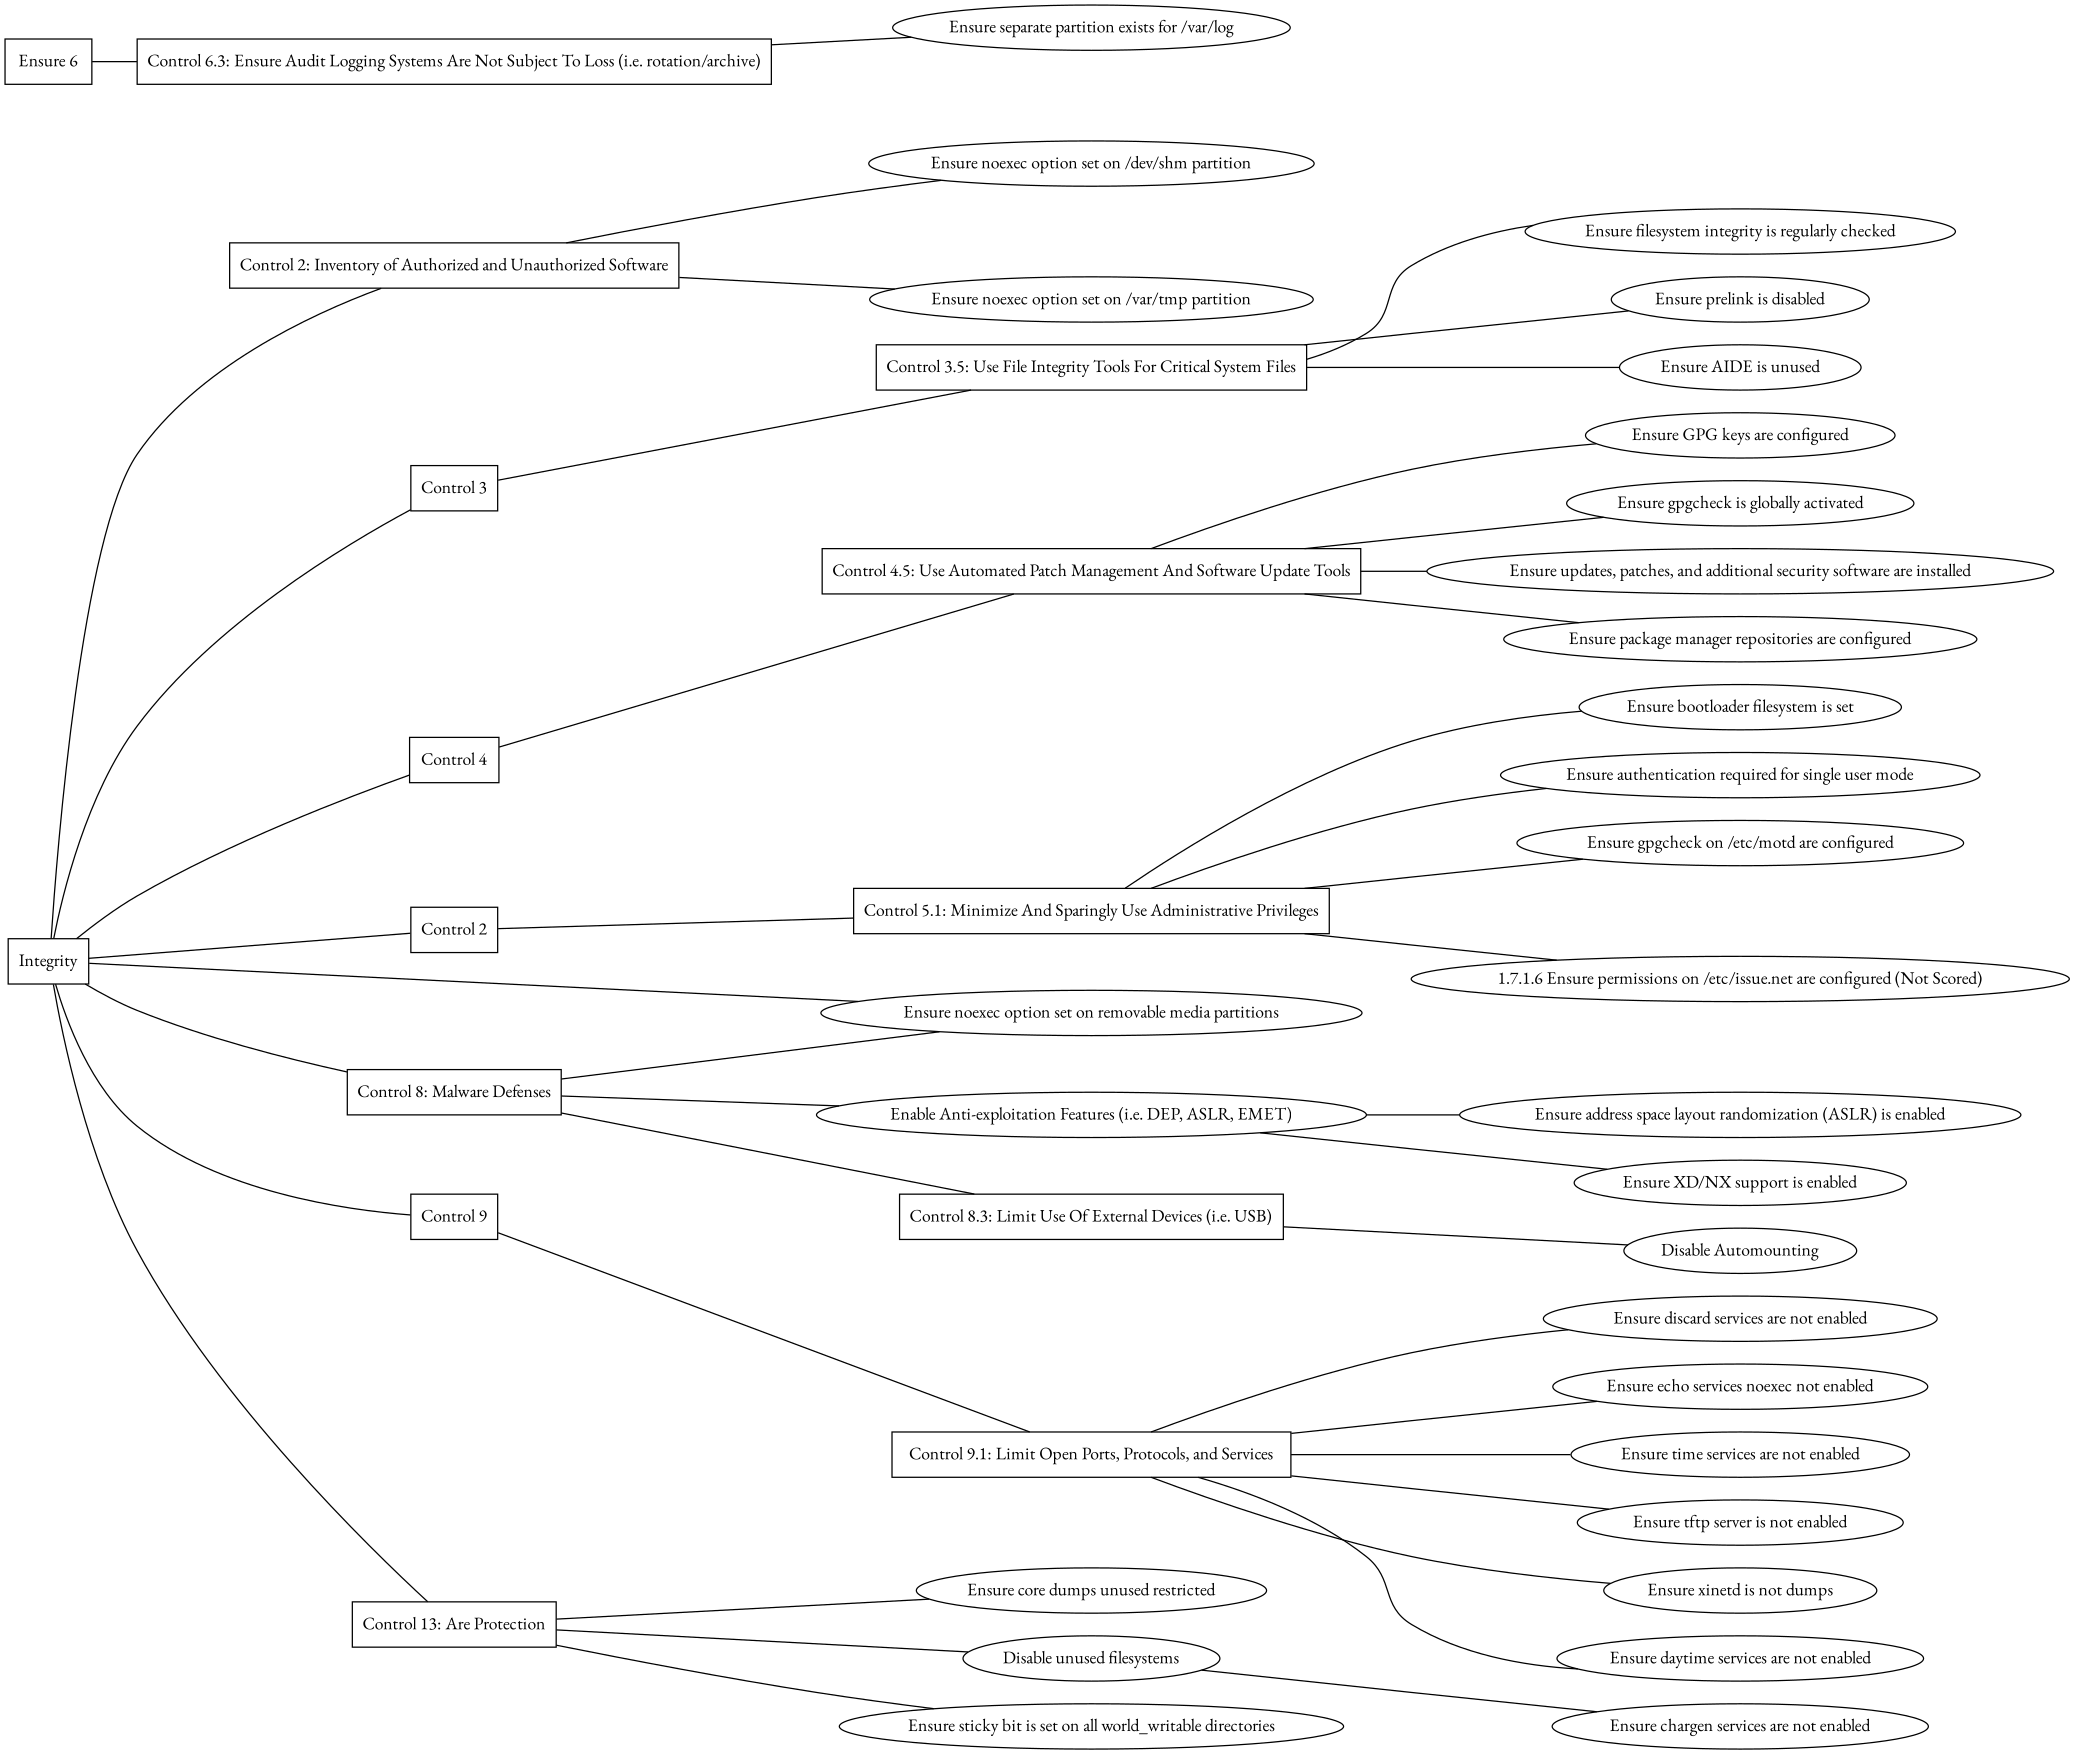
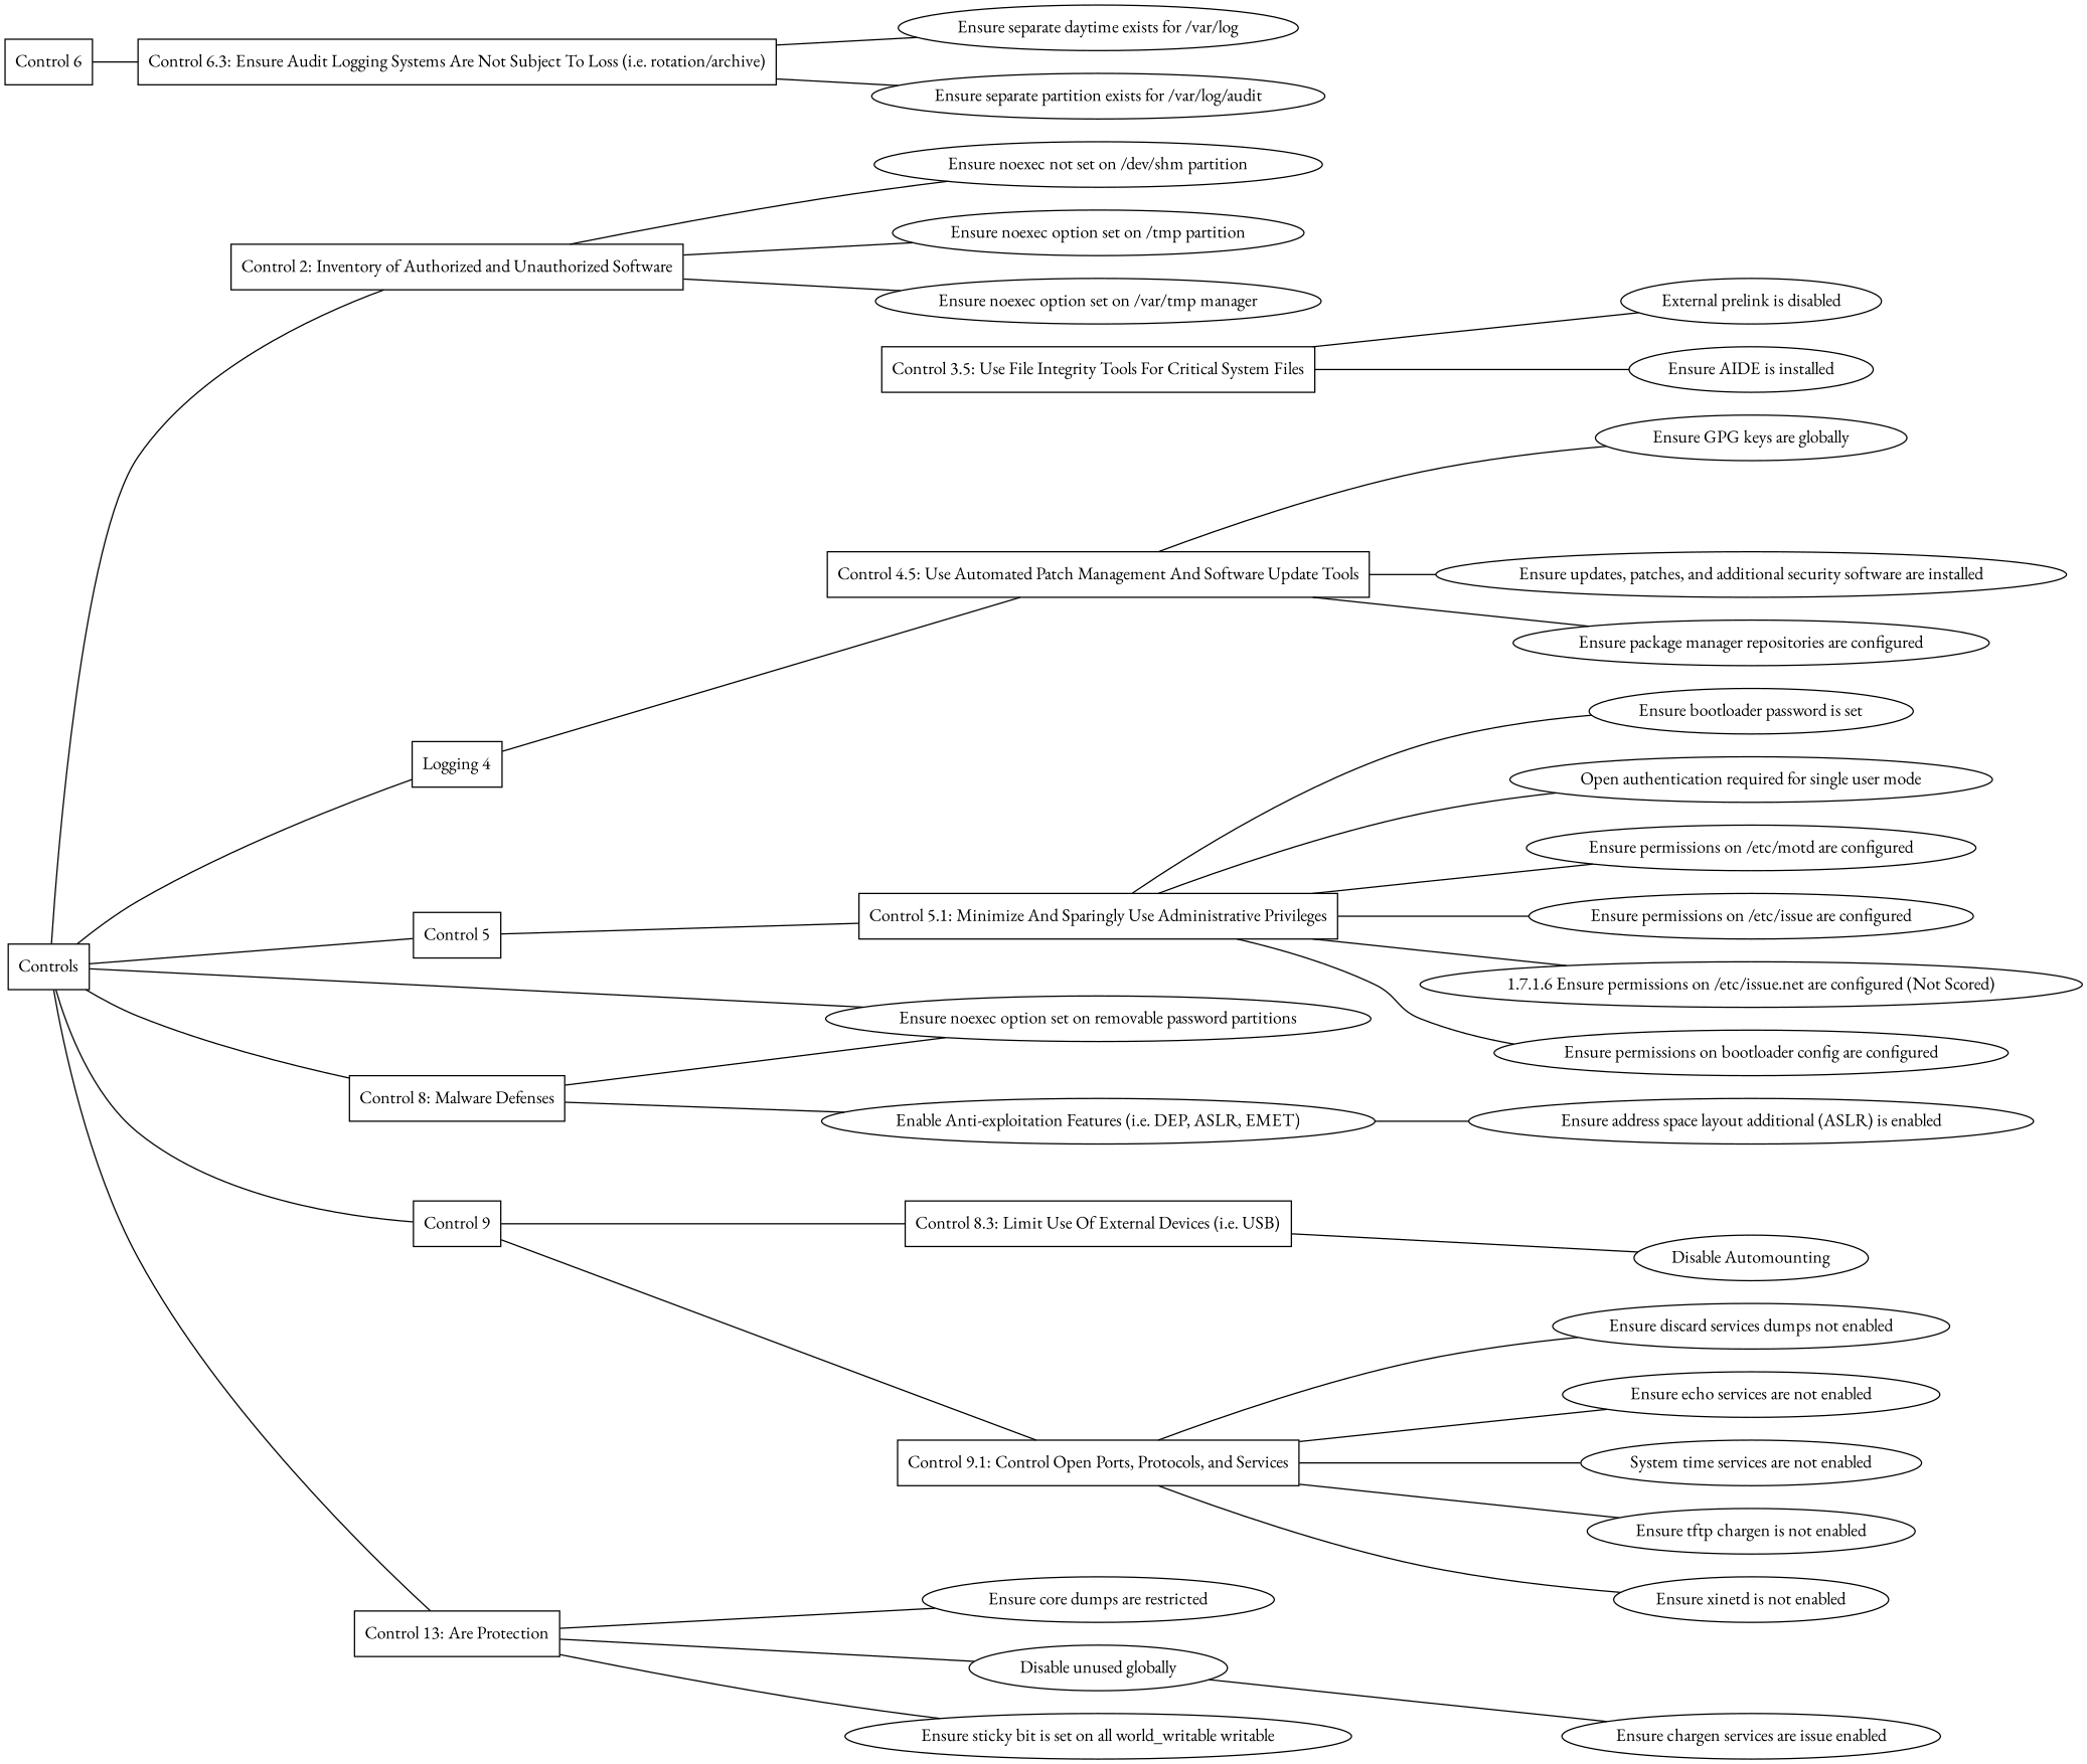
  graph {
    fontname="EB Garamond"
    rankdir=LR
    node [fontname="EB Garamond"]
    edge [fontname="EB Garamond"]
-   n1 [label=Integrity shape=box]
+   n1 [label=Controls shape=box]
    n2 [label="Control 2: Inventory of Authorized and Unauthorized Software" shape=box]
-   n3 [label="Control 3" shape=box]
-   n4 [label="Control 4" shape=box]
-   n5 [label="Control 2" shape=box]
+   n4 [label="Logging 4" shape=box]
+   n5 [label="Control 5" shape=box]
    n6 [label="Control 8: Malware Defenses" shape=box]
    n7 [label="Control 9" shape=box]
    n8 [label="Control 13: Are Protection" shape=box]
-   n9 [label="Ensure noexec option set on removable media partitions"]
-   n11 [label="Ensure noexec option set on /var/tmp partition"]
-   n12 [label="Ensure noexec option set on /dev/shm partition"]
+   n9 [label="Ensure noexec option set on removable password partitions"]
+   n10 [label="Ensure noexec option set on /tmp partition"]
+   n11 [label="Ensure noexec option set on /var/tmp manager"]
+   n12 [label="Ensure noexec not set on /dev/shm partition"]
    n13 [label="Control 3.5: Use File Integrity Tools For Critical System Files" shape=box]
    n14 [label="Control 4.5: Use Automated Patch Management And Software Update Tools" shape=box]
    n15 [label="Control 5.1: Minimize And Sparingly Use Administrative Privileges" shape=box]
-   n16 [label="Ensure 6" shape=box]
+   n16 [label="Control 6" shape=box]
    n17 [label="Control 6.3: Ensure Audit Logging Systems Are Not Subject To Loss (i.e. rotation/archive)" shape=box]
    n18 [label="Control 8.3: Limit Use Of External Devices (i.e. USB)" shape=box]
    n19 [label="Enable Anti-exploitation Features (i.e. DEP, ASLR, EMET)"]
-   n20 [label="Control 9.1: Limit Open Ports, Protocols, and Services" shape=box]
-   n21 [label="Disable unused filesystems"]
-   n22 [label="Ensure sticky bit is set on all world_writable directories"]
-   n23 [label="Ensure core dumps unused restricted"]
-   n24 [label="Ensure AIDE is unused"]
-   n25 [label="Ensure filesystem integrity is regularly checked"]
-   n26 [label="Ensure prelink is disabled"]
+   n20 [label="Control 9.1: Control Open Ports, Protocols, and Services" shape=box]
+   n21 [label="Disable unused globally"]
+   n22 [label="Ensure sticky bit is set on all world_writable writable"]
+   n23 [label="Ensure core dumps are restricted"]
+   n24 [label="Ensure AIDE is installed"]
+   n26 [label="External prelink is disabled"]
    n27 [label="Ensure package manager repositories are configured"]
-   n28 [label="Ensure GPG keys are configured"]
-   n29 [label="Ensure gpgcheck is globally activated"]
+   n28 [label="Ensure GPG keys are globally"]
    n30 [label="Ensure updates, patches, and additional security software are installed"]
-   n32 [label="Ensure bootloader filesystem is set"]
-   n33 [label="Ensure authentication required for single user mode"]
-   n34 [label="Ensure gpgcheck on /etc/motd are configured"]
+   n31 [label="Ensure permissions on bootloader config are configured"]
+   n32 [label="Ensure bootloader password is set"]
+   n33 [label="Open authentication required for single user mode"]
+   n34 [label="Ensure permissions on /etc/motd are configured"]
+   n35 [label="Ensure permissions on /etc/issue are configured"]
    n36 [label="1.7.1.6 Ensure permissions on /etc/issue.net are configured (Not Scored)"]
-   n37 [label="Ensure separate partition exists for /var/log"]
+   n37 [label="Ensure separate daytime exists for /var/log"]
+   n38 [label="Ensure separate partition exists for /var/log/audit"]
    n39 [label="Disable Automounting"]
-   n40 [label="Ensure XD/NX support is enabled"]
-   n41 [label="Ensure address space layout randomization (ASLR) is enabled"]
-   n42 [label="Ensure daytime services are not enabled"]
-   n43 [label="Ensure discard services are not enabled"]
-   n44 [label="Ensure echo services noexec not enabled"]
-   n45 [label="Ensure time services are not enabled"]
-   n46 [label="Ensure tftp server is not enabled"]
-   n47 [label="Ensure xinetd is not dumps"]
-   n48 [label="Ensure chargen services are not enabled"]
+   n41 [label="Ensure address space layout additional (ASLR) is enabled"]
+   n43 [label="Ensure discard services dumps not enabled"]
+   n44 [label="Ensure echo services are not enabled"]
+   n45 [label="System time services are not enabled"]
+   n46 [label="Ensure tftp chargen is not enabled"]
+   n47 [label="Ensure xinetd is not enabled"]
+   n48 [label="Ensure chargen services are issue enabled"]
    n1 -- n2
-   n1 -- n3
    n1 -- n4
    n1 -- n5
    n1 -- n6
    n1 -- n7
    n1 -- n8
    n1 -- n9
+   n2 -- n10
    n2 -- n11
    n2 -- n12
-   n3 -- n13
    n4 -- n14
    n5 -- n15
    n6 -- n9
-   n6 -- n18
+   n7 -- n18
    n6 -- n19
    n7 -- n20
    n8 -- n21
    n8 -- n22
    n8 -- n23
    n13 -- n24
-   n13 -- n25
    n13 -- n26
    n14 -- n27
    n14 -- n28
-   n14 -- n29
    n14 -- n30
+   n15 -- n31
    n15 -- n32
    n15 -- n33
    n15 -- n34
+   n15 -- n35
    n15 -- n36
    n16 -- n17
    n17 -- n37
+   n17 -- n38
    n18 -- n39
-   n19 -- n40
    n19 -- n41
-   n20 -- n42
    n20 -- n43
    n20 -- n44
    n20 -- n45
    n20 -- n46
    n20 -- n47
    n21 -- n48
  }
